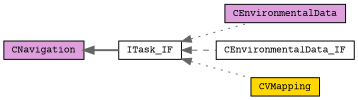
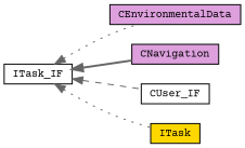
  digraph {
    fontname="Courier Prime"
    rankdir=LR
    node [color=black fillcolor=white fontname="Courier Prime" fontsize=10 shape=record style=filled]
    edge [color=gray40 dir=back fontname="Courier Prime" fontsize=10 labelfontname=Helvetica labelfontsize=10 style=dotted]
    n1 [height=0.2 label=ITask_IF width=0.4]
    n2 [fillcolor=plum height=0.2 label=CEnvironmentalData width=0.4]
    n3 [fillcolor=plum height=0.2 label=CNavigation width=0.4]
-   n4 [height=0.2 label=CEnvironmentalData_IF width=0.4]
-   n5 [fillcolor=gold height=0.2 label=CVMapping width=0.4]
+   n4 [height=0.2 label=CUser_IF width=0.4]
+   n5 [fillcolor=gold height=0.2 label=ITask width=0.4]
    n1 -> n2
-   n3 -> n1 [style=bold]
+   n1 -> n3 [style=bold]
    n1 -> n4 [style=dashed]
    n1 -> n5
  }
